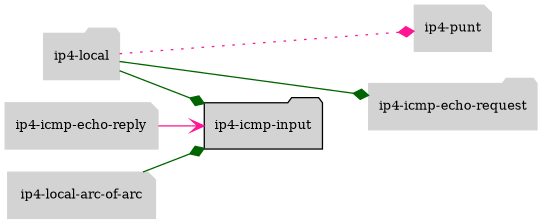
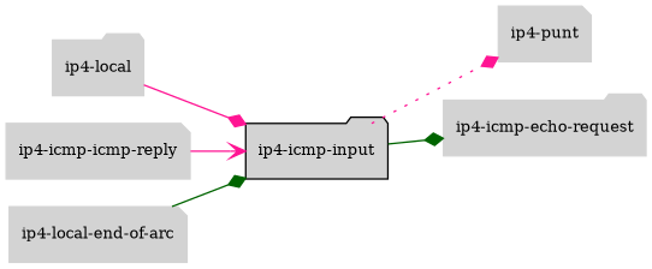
  digraph {
    rankdir=LR
    node [color=lightgray fillcolor=lightgray fontcolor=black fontsize=10 shape=folder style=filled]
    edge [arrowhead=diamond color=darkgreen fontsize=8 style=solid]
    "ip4-icmp-input" [color=black]
    "ip4-punt" [shape=note]
    "ip4-icmp-echo-request"
-   "ip4-icmp-echo-reply" [shape=note]
+   "ip4-icmp-echo-reply" [shape=note label="ip4-icmp-icmp-reply"]
    "ip4-local"
-   "ip4-local-end-of-arc" [shape=note label="ip4-local-arc-of-arc"]
-   "ip4-local" -> "ip4-punt" [color=deeppink style=dotted]
-   "ip4-local" -> "ip4-icmp-echo-request"
+   "ip4-local-end-of-arc" [shape=note]
+   "ip4-icmp-input" -> "ip4-punt" [color=deeppink style=dotted]
+   "ip4-icmp-input" -> "ip4-icmp-echo-request"
    "ip4-icmp-echo-reply" -> "ip4-icmp-input" [arrowhead=vee color=deeppink]
-   "ip4-local" -> "ip4-icmp-input"
+   "ip4-local" -> "ip4-icmp-input" [color=deeppink]
    "ip4-local-end-of-arc" -> "ip4-icmp-input"
  }
